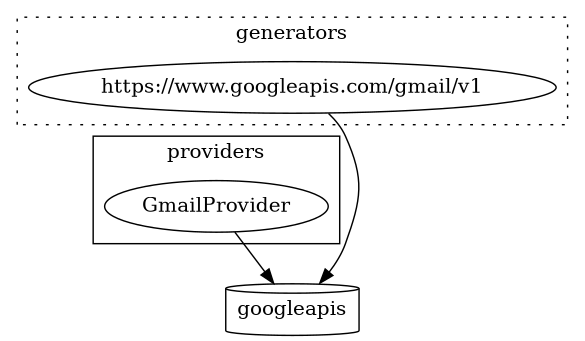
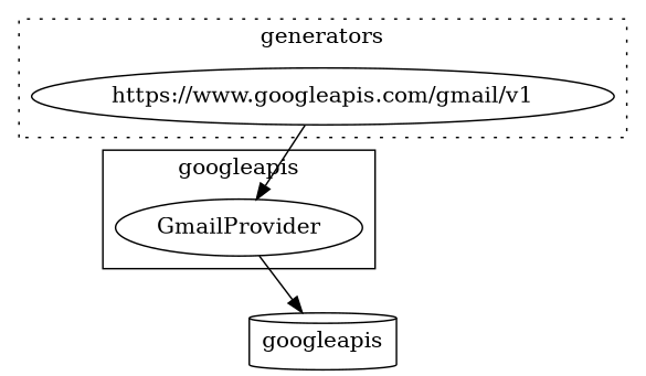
  digraph {
    compound=true
    rankdir=TB
    splines=true
    n1 [label="https://www.googleapis.com/gmail/v1"]
    n2 [label=GmailProvider]
    n3 [label=googleapis shape=cylinder]
    subgraph cluster_1 {
      label=generators
      style=dotted
      n1
    }
    subgraph cluster_2 {
-     label=providers
+     label=googleapis
      n2
    }
-   n1 -> n3
+   n1 -> n2
    n2 -> n3
  }
